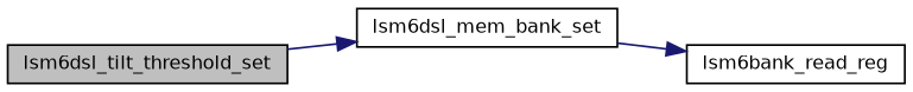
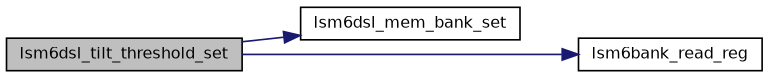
  digraph {
    rankdir=LR
    node [color=black fillcolor=white fontname=Helvetica fontsize=10 shape=record style=filled]
    edge [color=midnightblue fontname=Helvetica fontsize=10 labelfontname=Helvetica labelfontsize=10 style=solid]
    n1 [fillcolor=grey75 fontcolor=black height=0.2 label=lsm6dsl_tilt_threshold_set width=0.4]
    n2 [height=0.2 label=lsm6dsl_mem_bank_set width=0.4]
    n3 [height=0.2 label=lsm6bank_read_reg width=0.4]
    n1 -> n2
-   n2 -> n3
+   n1 -> n3
  }
